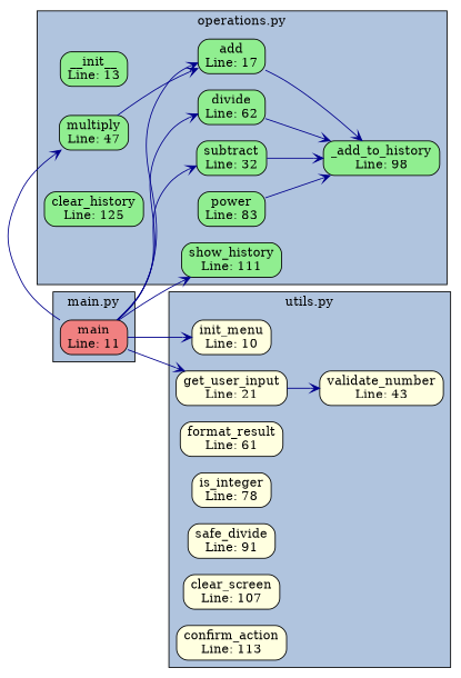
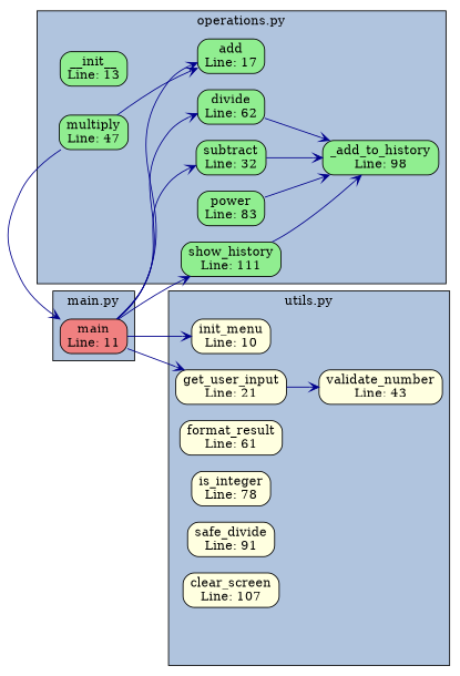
  digraph {
    rankdir=LR
    node [fillcolor=lightgreen shape=box style="rounded,filled"]
    edge [arrowhead=vee color=darkblue]
    n1 [fillcolor=lightcoral label="main\nLine: 11"]
    n2 [label="__init__\nLine: 13"]
    n3 [label="add\nLine: 17"]
    n4 [label="subtract\nLine: 32"]
    n5 [label="multiply\nLine: 47"]
    n6 [label="divide\nLine: 62"]
    n7 [label="power\nLine: 83"]
    n8 [label="_add_to_history\nLine: 98"]
    n9 [label="show_history\nLine: 111"]
-   n10 [label="clear_history\nLine: 125"]
    n11 [fillcolor=lightyellow label="init_menu\nLine: 10"]
    n12 [fillcolor=lightyellow label="get_user_input\nLine: 21"]
    n13 [fillcolor=lightyellow label="validate_number\nLine: 43"]
    n14 [fillcolor=lightyellow label="format_result\nLine: 61"]
    n15 [fillcolor=lightyellow label="is_integer\nLine: 78"]
    n16 [fillcolor=lightyellow label="safe_divide\nLine: 91"]
    n17 [fillcolor=lightyellow label="clear_screen\nLine: 107"]
-   n18 [fillcolor=lightyellow label="confirm_action\nLine: 113"]
    subgraph cluster_1 {
      fillcolor=lightsteelblue
      label="main.py"
      style=filled
      n1
    }
    subgraph cluster_2 {
      fillcolor=lightsteelblue
      label="operations.py"
      style=filled
      n2
      n3
      n4
      n5
      n6
      n7
      n8
      n9
-     n10
    }
    subgraph cluster_3 {
      fillcolor=lightsteelblue
      label="utils.py"
      style=filled
      n11
      n12
      n13
      n14
      n15
      n16
      n17
-     n18
    }
    n1 -> n3
    n1 -> n4
-   n1 -> n5
+   n5 -> n1
    n1 -> n6
    n1 -> n9
    n1 -> n11
    n1 -> n12
-   n3 -> n8
+   n9 -> n8
    n4 -> n8
    n5 -> n3
    n6 -> n8
    n7 -> n8
    n12 -> n13
  }
